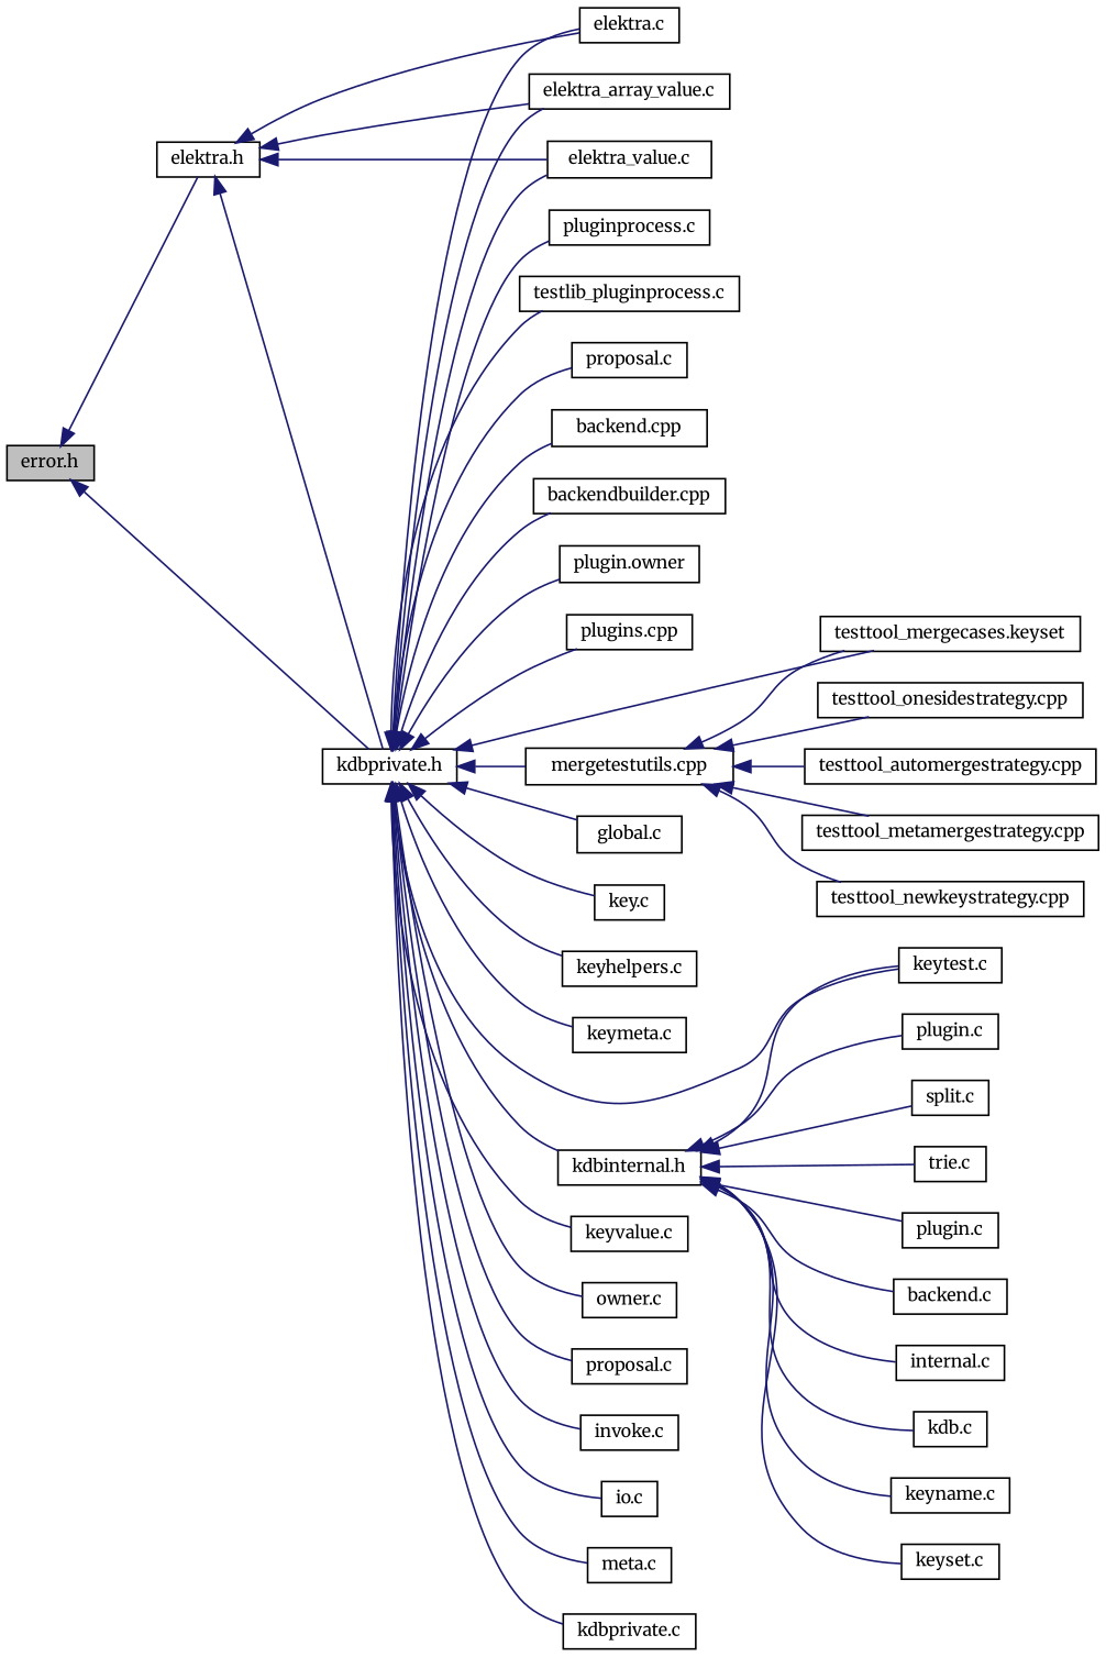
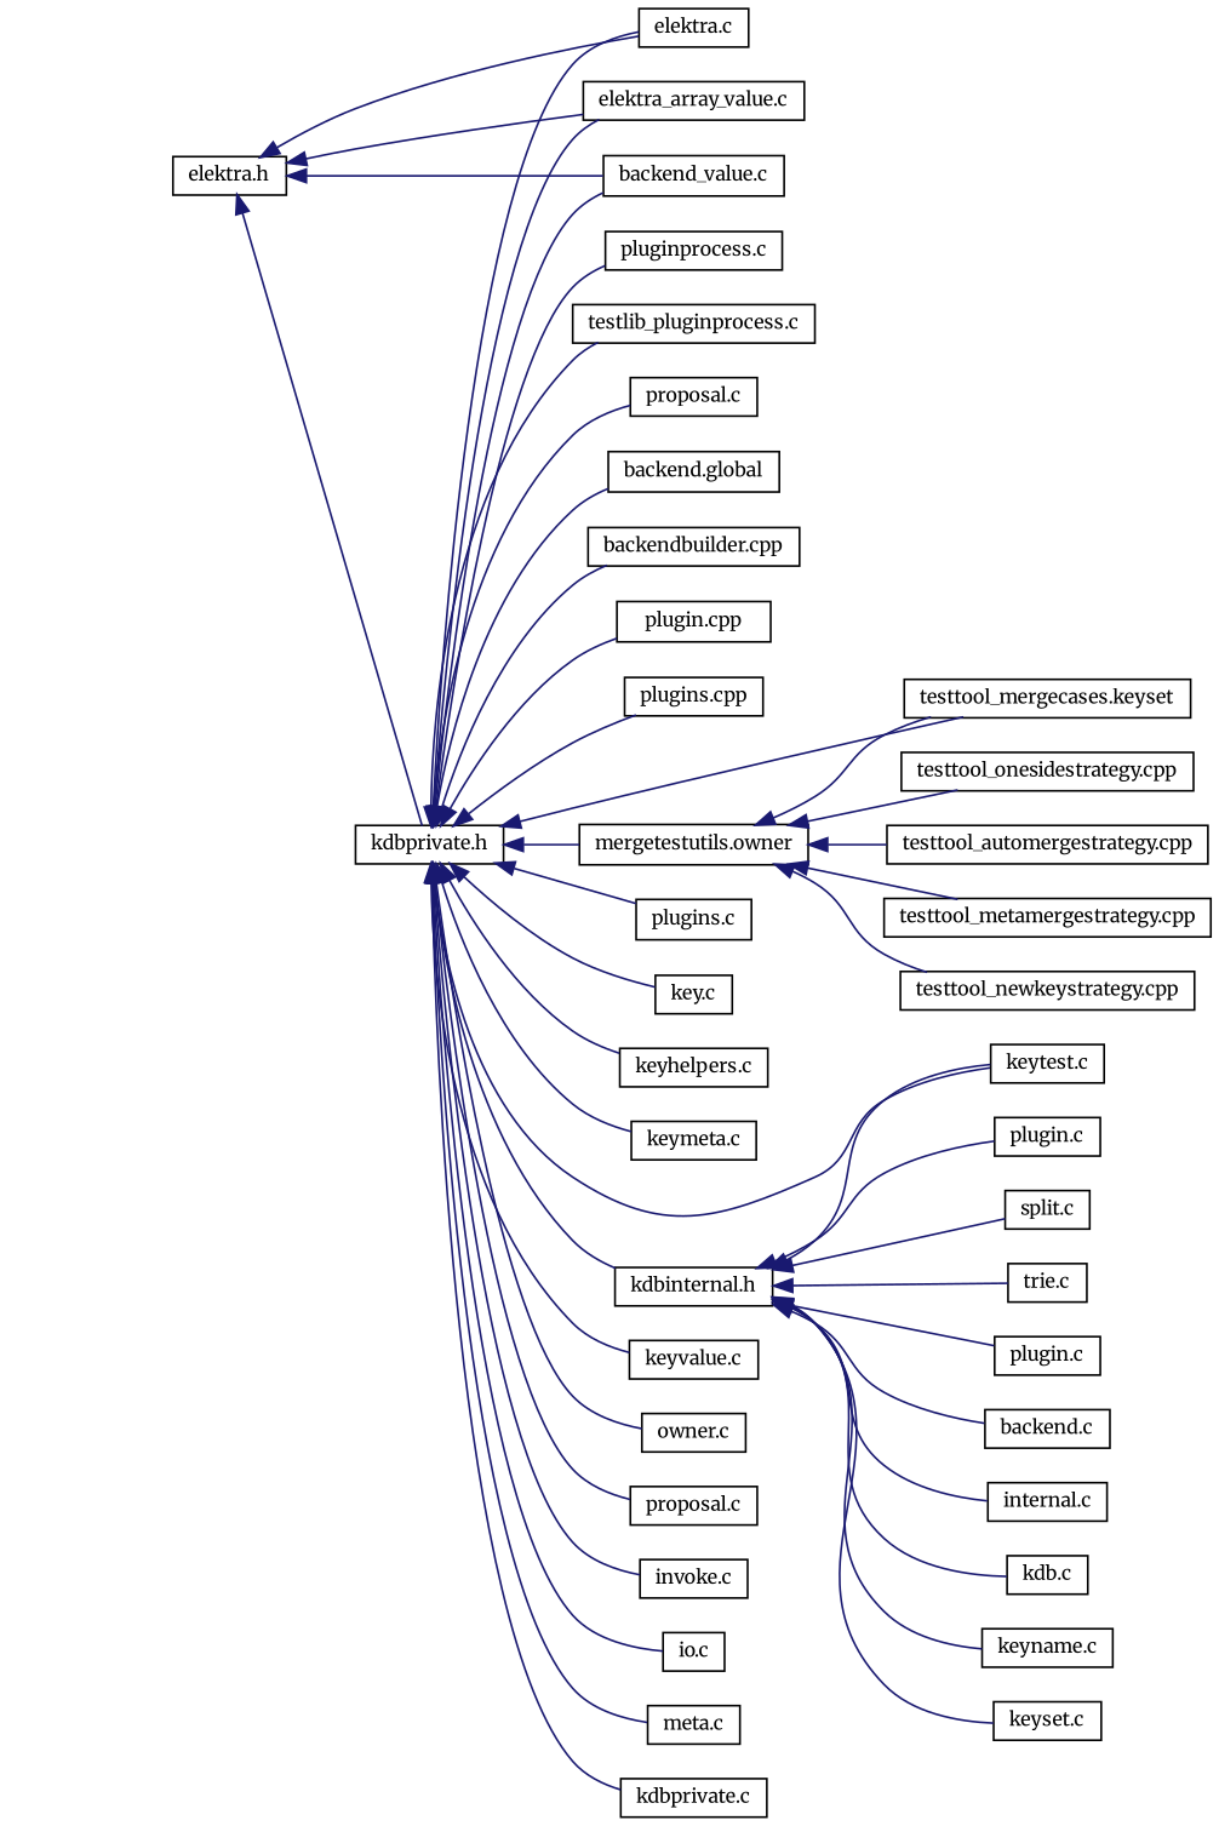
  digraph {
    fontname=Merriweather
    rankdir=LR
    node [color=black fillcolor=white fontname=Merriweather fontsize=10 shape=record style=filled]
    edge [color=midnightblue dir=back fontname=Merriweather fontsize=10 labelfontname=Helvetica labelfontsize=10 style=solid]
-   n1 [fillcolor=grey75 fontcolor=black height=0.2 label="error.h" width=0.4]
    n2 [height=0.2 label="elektra.h" width=0.4]
    n3 [height=0.2 label="kdbprivate.h" width=0.4]
    n4 [height=0.2 label="elektra.c" width=0.4]
    n5 [height=0.2 label="elektra_array_value.c" width=0.4]
-   n6 [height=0.2 label="elektra_value.c" width=0.4]
-   n7 [height=0.2 label="global.c" width=0.4]
+   n6 [height=0.2 label="backend_value.c" width=0.4]
+   n7 [height=0.2 label="plugins.c" width=0.4]
    n8 [height=0.2 label="key.c" width=0.4]
    n9 [height=0.2 label="keyhelpers.c" width=0.4]
    n10 [height=0.2 label="keymeta.c" width=0.4]
    n11 [height=0.2 label="keytest.c" width=0.4]
    n12 [height=0.2 label="keyvalue.c" width=0.4]
    n13 [height=0.2 label="owner.c" width=0.4]
    n14 [height=0.2 label="proposal.c" width=0.4]
    n15 [height=0.2 label="invoke.c" width=0.4]
    n16 [height=0.2 label="io.c" width=0.4]
    n17 [height=0.2 label="meta.c" width=0.4]
    n18 [height=0.2 label="kdbprivate.c" width=0.4]
    n19 [height=0.2 label="pluginprocess.c" width=0.4]
    n20 [height=0.2 label="testlib_pluginprocess.c" width=0.4]
    n21 [height=0.2 label="proposal.c" width=0.4]
-   n22 [height=0.2 label="backend.cpp" width=0.4]
+   n22 [height=0.2 label="backend.global" width=0.4]
    n23 [height=0.2 label="backendbuilder.cpp" width=0.4]
-   n24 [height=0.2 label="plugin.owner" width=0.4]
+   n24 [height=0.2 label="plugin.cpp" width=0.4]
    n25 [height=0.2 label="plugins.cpp" width=0.4]
-   n26 [height=0.2 label="mergetestutils.cpp" width=0.4]
+   n26 [height=0.2 label="mergetestutils.owner" width=0.4]
    n27 [height=0.2 label="testtool_mergecases.keyset" width=0.4]
    n28 [height=0.2 label="kdbinternal.h" width=0.4]
    n29 [height=0.2 label="testtool_automergestrategy.cpp" width=0.4]
    n30 [height=0.2 label="testtool_metamergestrategy.cpp" width=0.4]
    n31 [height=0.2 label="testtool_newkeystrategy.cpp" width=0.4]
    n32 [height=0.2 label="testtool_onesidestrategy.cpp" width=0.4]
    n33 [height=0.2 label="backend.c" width=0.4]
    n34 [height=0.2 label="internal.c" width=0.4]
    n35 [height=0.2 label="kdb.c" width=0.4]
    n36 [height=0.2 label="keyname.c" width=0.4]
    n37 [height=0.2 label="keyset.c" width=0.4]
    n38 [height=0.2 label="plugin.c" width=0.4]
    n39 [height=0.2 label="split.c" width=0.4]
    n40 [height=0.2 label="trie.c" width=0.4]
    n41 [height=0.2 label="plugin.c" width=0.4]
-   n1 -> n2
-   n1 -> n3
    n2 -> n3
    n2 -> n4
    n2 -> n5
    n2 -> n6
    n3 -> n4
    n3 -> n5
    n3 -> n6
    n3 -> n7
    n3 -> n8
    n3 -> n9
    n3 -> n10
    n3 -> n11
    n3 -> n12
    n3 -> n13
    n3 -> n14
    n3 -> n15
    n3 -> n16
    n3 -> n17
    n3 -> n18
    n3 -> n19
    n3 -> n20
    n3 -> n21
    n3 -> n22
    n3 -> n23
    n3 -> n24
    n3 -> n25
    n3 -> n26
    n3 -> n27
    n3 -> n28
    n26 -> n27
    n26 -> n29
    n26 -> n30
    n26 -> n31
    n26 -> n32
    n28 -> n11
    n28 -> n33
    n28 -> n34
    n28 -> n35
    n28 -> n36
    n28 -> n37
    n28 -> n38
    n28 -> n39
    n28 -> n40
    n28 -> n41
  }
